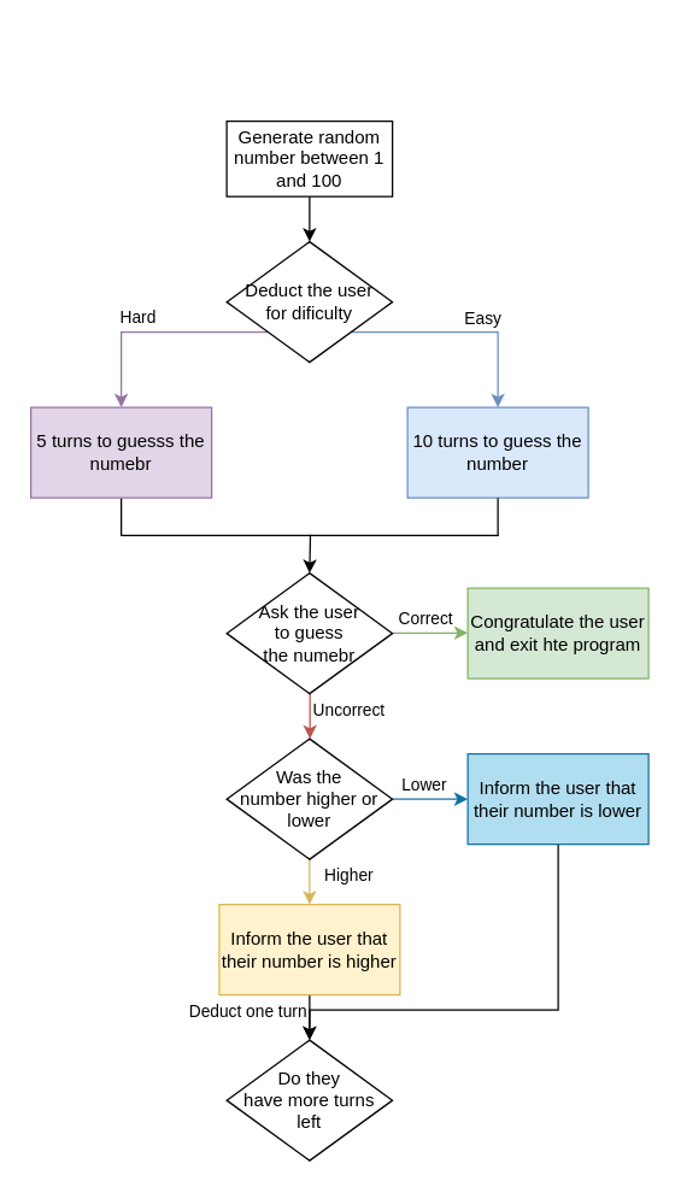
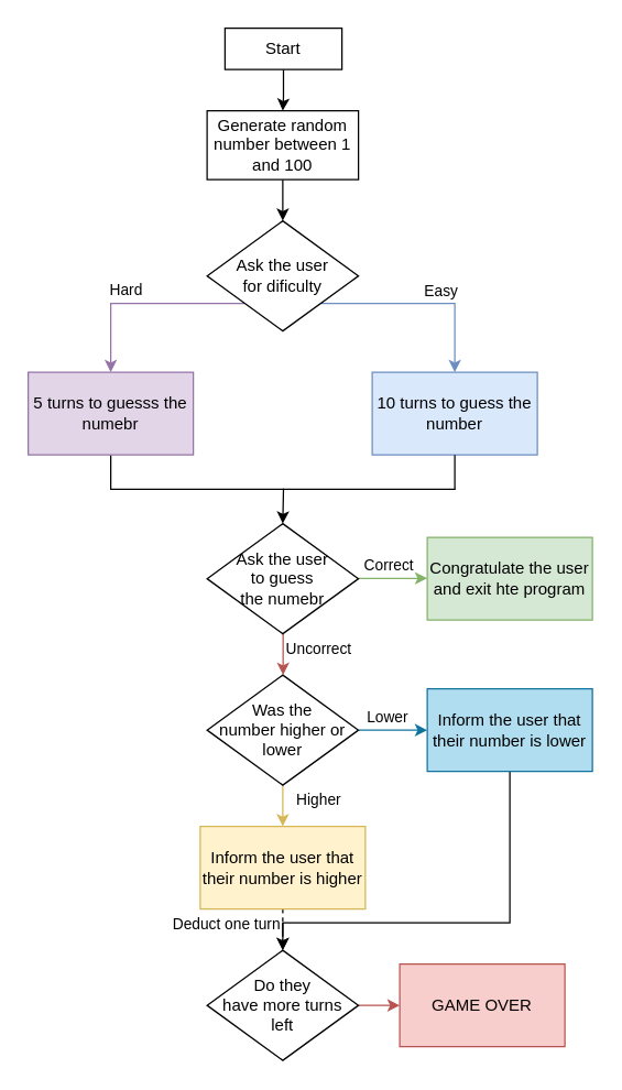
  <mxCell id="0" />
  <mxCell id="1" parent="0" />
+ <mxCell id="2" value="" style="edgeStyle=orthogonalEdgeStyle;rounded=0;orthogonalLoop=1;jettySize=auto;html=1;" parent="1" source="3" target="5" edge="1"><mxGeometry relative="1" as="geometry" /></mxCell>
+ <mxCell id="3" value="Start" style="rounded=0;whiteSpace=wrap;html=1;" parent="1" vertex="1"><mxGeometry x="163" y="20" width="85" height="30" as="geometry" /></mxCell>
  <mxCell id="4" value="" style="edgeStyle=orthogonalEdgeStyle;rounded=0;orthogonalLoop=1;jettySize=auto;html=1;" edge="1" parent="1" source="5" target="10"><mxGeometry relative="1" as="geometry" /></mxCell>
  <mxCell id="5" value="Generate random number between 1 and 100" style="rounded=0;whiteSpace=wrap;html=1;" parent="1" vertex="1"><mxGeometry x="150" y="80" width="110" height="50" as="geometry" /></mxCell>
  <mxCell id="6" value="" style="edgeStyle=orthogonalEdgeStyle;rounded=0;orthogonalLoop=1;jettySize=auto;html=1;exitX=0;exitY=1;exitDx=0;exitDy=0;fillColor=#e1d5e7;strokeColor=#9673a6;" edge="1" parent="1" source="10" target="12"><mxGeometry relative="1" as="geometry"><mxPoint x="195" y="260" as="sourcePoint" /></mxGeometry></mxCell>
  <mxCell id="7" value="Hard" style="edgeLabel;html=1;align=center;verticalAlign=middle;resizable=0;points=[];" vertex="1" connectable="0" parent="6"><mxGeometry x="0.471" y="-1" relative="1" as="geometry"><mxPoint x="11" y="-21" as="offset" /></mxGeometry></mxCell>
  <mxCell id="8" value="" style="edgeStyle=orthogonalEdgeStyle;rounded=0;orthogonalLoop=1;jettySize=auto;html=1;exitX=1;exitY=1;exitDx=0;exitDy=0;fillColor=#dae8fc;strokeColor=#6c8ebf;" edge="1" parent="1" source="10" target="13"><mxGeometry relative="1" as="geometry" /></mxCell>
  <mxCell id="9" value="Easy" style="edgeLabel;html=1;align=center;verticalAlign=middle;resizable=0;points=[];" vertex="1" connectable="0" parent="8"><mxGeometry x="0.173" relative="1" as="geometry"><mxPoint y="-10" as="offset" /></mxGeometry></mxCell>
- <mxCell id="10" value="Deduct the user&lt;div&gt;for dificulty&lt;/div&gt;" style="rhombus;whiteSpace=wrap;html=1;rounded=0;" vertex="1" parent="1"><mxGeometry x="150" y="160" width="110" height="80" as="geometry" /></mxCell>
+ <mxCell id="10" value="Ask the user&lt;div&gt;for dificulty&lt;/div&gt;" style="rhombus;whiteSpace=wrap;html=1;rounded=0;" vertex="1" parent="1"><mxGeometry x="150" y="160" width="110" height="80" as="geometry" /></mxCell>
  <mxCell id="11" value="" style="edgeStyle=orthogonalEdgeStyle;rounded=0;orthogonalLoop=1;jettySize=auto;html=1;exitX=0.5;exitY=1;exitDx=0;exitDy=0;" edge="1" parent="1" source="12"><mxGeometry relative="1" as="geometry"><mxPoint x="205" y="380" as="targetPoint" /></mxGeometry></mxCell>
  <mxCell id="12" value="5 turns to guesss the numebr" style="whiteSpace=wrap;html=1;rounded=0;fillColor=#e1d5e7;strokeColor=#9673a6;" vertex="1" parent="1"><mxGeometry x="20" y="270" width="120" height="60" as="geometry" /></mxCell>
  <mxCell id="13" value="10 turns to guess the number" style="whiteSpace=wrap;html=1;rounded=0;fillColor=#dae8fc;strokeColor=#6c8ebf;" vertex="1" parent="1"><mxGeometry x="270" y="270" width="120" height="60" as="geometry" /></mxCell>
  <mxCell id="14" value="" style="endArrow=none;html=1;rounded=0;entryX=0.5;entryY=1;entryDx=0;entryDy=0;" edge="1" parent="1" target="13"><mxGeometry width="50" height="50" relative="1" as="geometry"><mxPoint x="330" y="355" as="sourcePoint" /><mxPoint x="290" y="370" as="targetPoint" /></mxGeometry></mxCell>
  <mxCell id="15" value="" style="endArrow=none;html=1;rounded=0;" edge="1" parent="1"><mxGeometry width="50" height="50" relative="1" as="geometry"><mxPoint x="205" y="355" as="sourcePoint" /><mxPoint x="330.5" y="355" as="targetPoint" /></mxGeometry></mxCell>
  <mxCell id="16" value="" style="edgeStyle=orthogonalEdgeStyle;rounded=0;orthogonalLoop=1;jettySize=auto;html=1;fillColor=#d5e8d4;strokeColor=#82b366;" edge="1" parent="1"><mxGeometry relative="1" as="geometry"><mxPoint x="260" y="419.74" as="sourcePoint" /><mxPoint x="310" y="419.74" as="targetPoint" /></mxGeometry></mxCell>
  <mxCell id="17" value="Correct" style="edgeLabel;html=1;align=center;verticalAlign=middle;resizable=0;points=[];" vertex="1" connectable="0" parent="16"><mxGeometry x="-0.858" relative="1" as="geometry"><mxPoint x="17" y="-10" as="offset" /></mxGeometry></mxCell>
  <mxCell id="18" value="" style="edgeStyle=orthogonalEdgeStyle;rounded=0;orthogonalLoop=1;jettySize=auto;html=1;fillColor=#f8cecc;strokeColor=#b85450;" edge="1" parent="1"><mxGeometry relative="1" as="geometry"><mxPoint x="205.24" y="460" as="sourcePoint" /><mxPoint x="205.24" y="490" as="targetPoint" /></mxGeometry></mxCell>
  <mxCell id="19" value="Uncorrect" style="edgeLabel;html=1;align=center;verticalAlign=middle;resizable=0;points=[];" vertex="1" connectable="0" parent="18"><mxGeometry x="-0.185" relative="1" as="geometry"><mxPoint x="25" y="-2" as="offset" /></mxGeometry></mxCell>
  <mxCell id="20" value="Congratulate the user and exit hte program" style="whiteSpace=wrap;html=1;rounded=0;fillColor=#d5e8d4;strokeColor=#82b366;" vertex="1" parent="1"><mxGeometry x="310" y="390" width="120" height="60" as="geometry" /></mxCell>
  <mxCell id="21" value="" style="edgeStyle=orthogonalEdgeStyle;rounded=0;orthogonalLoop=1;jettySize=auto;html=1;fillColor=#b1ddf0;strokeColor=#10739e;" edge="1" parent="1" source="25" target="28"><mxGeometry relative="1" as="geometry" /></mxCell>
  <mxCell id="22" value="Lower" style="edgeLabel;html=1;align=center;verticalAlign=middle;resizable=0;points=[];" vertex="1" connectable="0" parent="21"><mxGeometry x="-0.439" relative="1" as="geometry"><mxPoint x="6" y="-10" as="offset" /></mxGeometry></mxCell>
  <mxCell id="23" value="" style="edgeStyle=orthogonalEdgeStyle;rounded=0;orthogonalLoop=1;jettySize=auto;html=1;fillColor=#fff2cc;strokeColor=#d6b656;" edge="1" parent="1" source="25" target="30"><mxGeometry relative="1" as="geometry" /></mxCell>
  <mxCell id="24" value="Higher" style="edgeLabel;html=1;align=center;verticalAlign=middle;resizable=0;points=[];" vertex="1" connectable="0" parent="23"><mxGeometry x="-0.604" y="1" relative="1" as="geometry"><mxPoint x="24" as="offset" /></mxGeometry></mxCell>
  <mxCell id="25" value="Was the&lt;div&gt;number&amp;nbsp;&lt;span style=&quot;background-color: initial;&quot;&gt;higher or lower&lt;/span&gt;&lt;/div&gt;" style="rhombus;whiteSpace=wrap;html=1;rounded=0;" vertex="1" parent="1"><mxGeometry x="150" y="490" width="110" height="80" as="geometry" /></mxCell>
  <mxCell id="26" style="edgeStyle=orthogonalEdgeStyle;rounded=0;orthogonalLoop=1;jettySize=auto;html=1;entryX=0.5;entryY=0;entryDx=0;entryDy=0;" edge="1" parent="1" source="28" target="33"><mxGeometry relative="1" as="geometry"><Array as="points"><mxPoint x="370" y="670" /><mxPoint x="205" y="670" /></Array></mxGeometry></mxCell>
  <mxCell id="27" value="Deduct one turn" style="edgeLabel;html=1;align=center;verticalAlign=middle;resizable=0;points=[];" vertex="1" connectable="0" parent="26"><mxGeometry x="0.685" relative="1" as="geometry"><mxPoint x="-68" as="offset" /></mxGeometry></mxCell>
  <mxCell id="28" value="Inform the user that their number is lower" style="whiteSpace=wrap;html=1;rounded=0;fillColor=#b1ddf0;strokeColor=#10739e;" vertex="1" parent="1"><mxGeometry x="310" y="500" width="120" height="60" as="geometry" /></mxCell>
- <mxCell id="29" value="" style="edgeStyle=orthogonalEdgeStyle;rounded=0;orthogonalLoop=1;jettySize=auto;html=1;" edge="1" parent="1" source="30" target="33"><mxGeometry relative="1" as="geometry" /></mxCell>
+ <mxCell id="29" value="" style="edgeStyle=orthogonalEdgeStyle;rounded=0;orthogonalLoop=1;jettySize=auto;html=1;dashed=1;" edge="1" parent="1" source="30" target="33"><mxGeometry relative="1" as="geometry" /></mxCell>
  <mxCell id="30" value="Inform the user that their number is higher" style="whiteSpace=wrap;html=1;rounded=0;fillColor=#fff2cc;strokeColor=#d6b656;" vertex="1" parent="1"><mxGeometry x="145" y="600" width="120" height="60" as="geometry" /></mxCell>
  <mxCell id="31" value="Ask the user&lt;div&gt;to guess&lt;/div&gt;&lt;div&gt;&lt;span style=&quot;background-color: initial;&quot;&gt;the&amp;nbsp;&lt;/span&gt;&lt;span style=&quot;background-color: initial;&quot;&gt;numebr&lt;/span&gt;&lt;/div&gt;" style="rhombus;whiteSpace=wrap;html=1;" vertex="1" parent="1"><mxGeometry x="150" y="380" width="110" height="80" as="geometry" /></mxCell>
+ <mxCell id="32" value="" style="edgeStyle=orthogonalEdgeStyle;rounded=0;orthogonalLoop=1;jettySize=auto;html=1;fillColor=#f8cecc;strokeColor=#b85450;" edge="1" parent="1" source="33" target="34"><mxGeometry relative="1" as="geometry" /></mxCell>
  <mxCell id="33" value="Do they&lt;div&gt;have more turns&lt;/div&gt;&lt;div&gt;left&lt;/div&gt;" style="rhombus;whiteSpace=wrap;html=1;rounded=0;" vertex="1" parent="1"><mxGeometry x="150" y="690" width="110" height="80" as="geometry" /></mxCell>
+ <mxCell id="34" value="GAME OVER" style="whiteSpace=wrap;html=1;rounded=0;fillColor=#f8cecc;strokeColor=#b85450;" vertex="1" parent="1"><mxGeometry x="290" y="700" width="120" height="60" as="geometry" /></mxCell>
